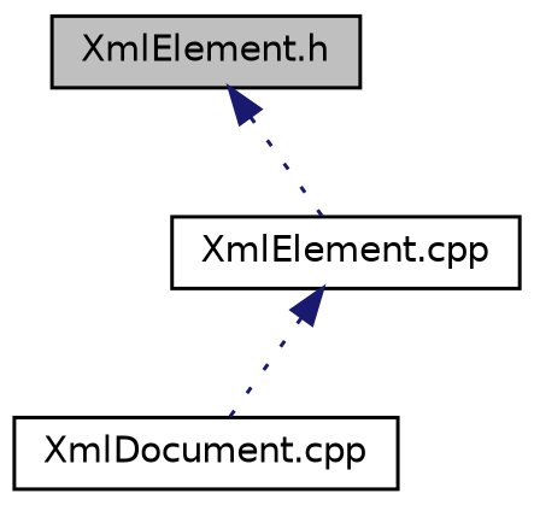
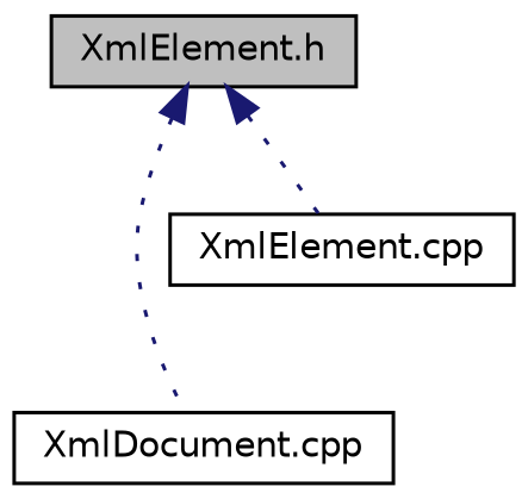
  digraph {
    node [color=black fillcolor=white fontname=Helvetica fontsize=10 shape=record style=filled]
    edge [color=midnightblue dir=back fontname=Helvetica fontsize=10 labelfontname=Helvetica labelfontsize=10 style=dotted]
    n1 [fillcolor=grey75 fontcolor=black height=0.2 label="XmlElement.h" width=0.4]
    n2 [height=0.2 label="XmlDocument.cpp" width=0.4]
    n3 [height=0.2 label="XmlElement.cpp" width=0.4]
-   n3 -> n2
+   n1 -> n2
    n1 -> n3
  }
